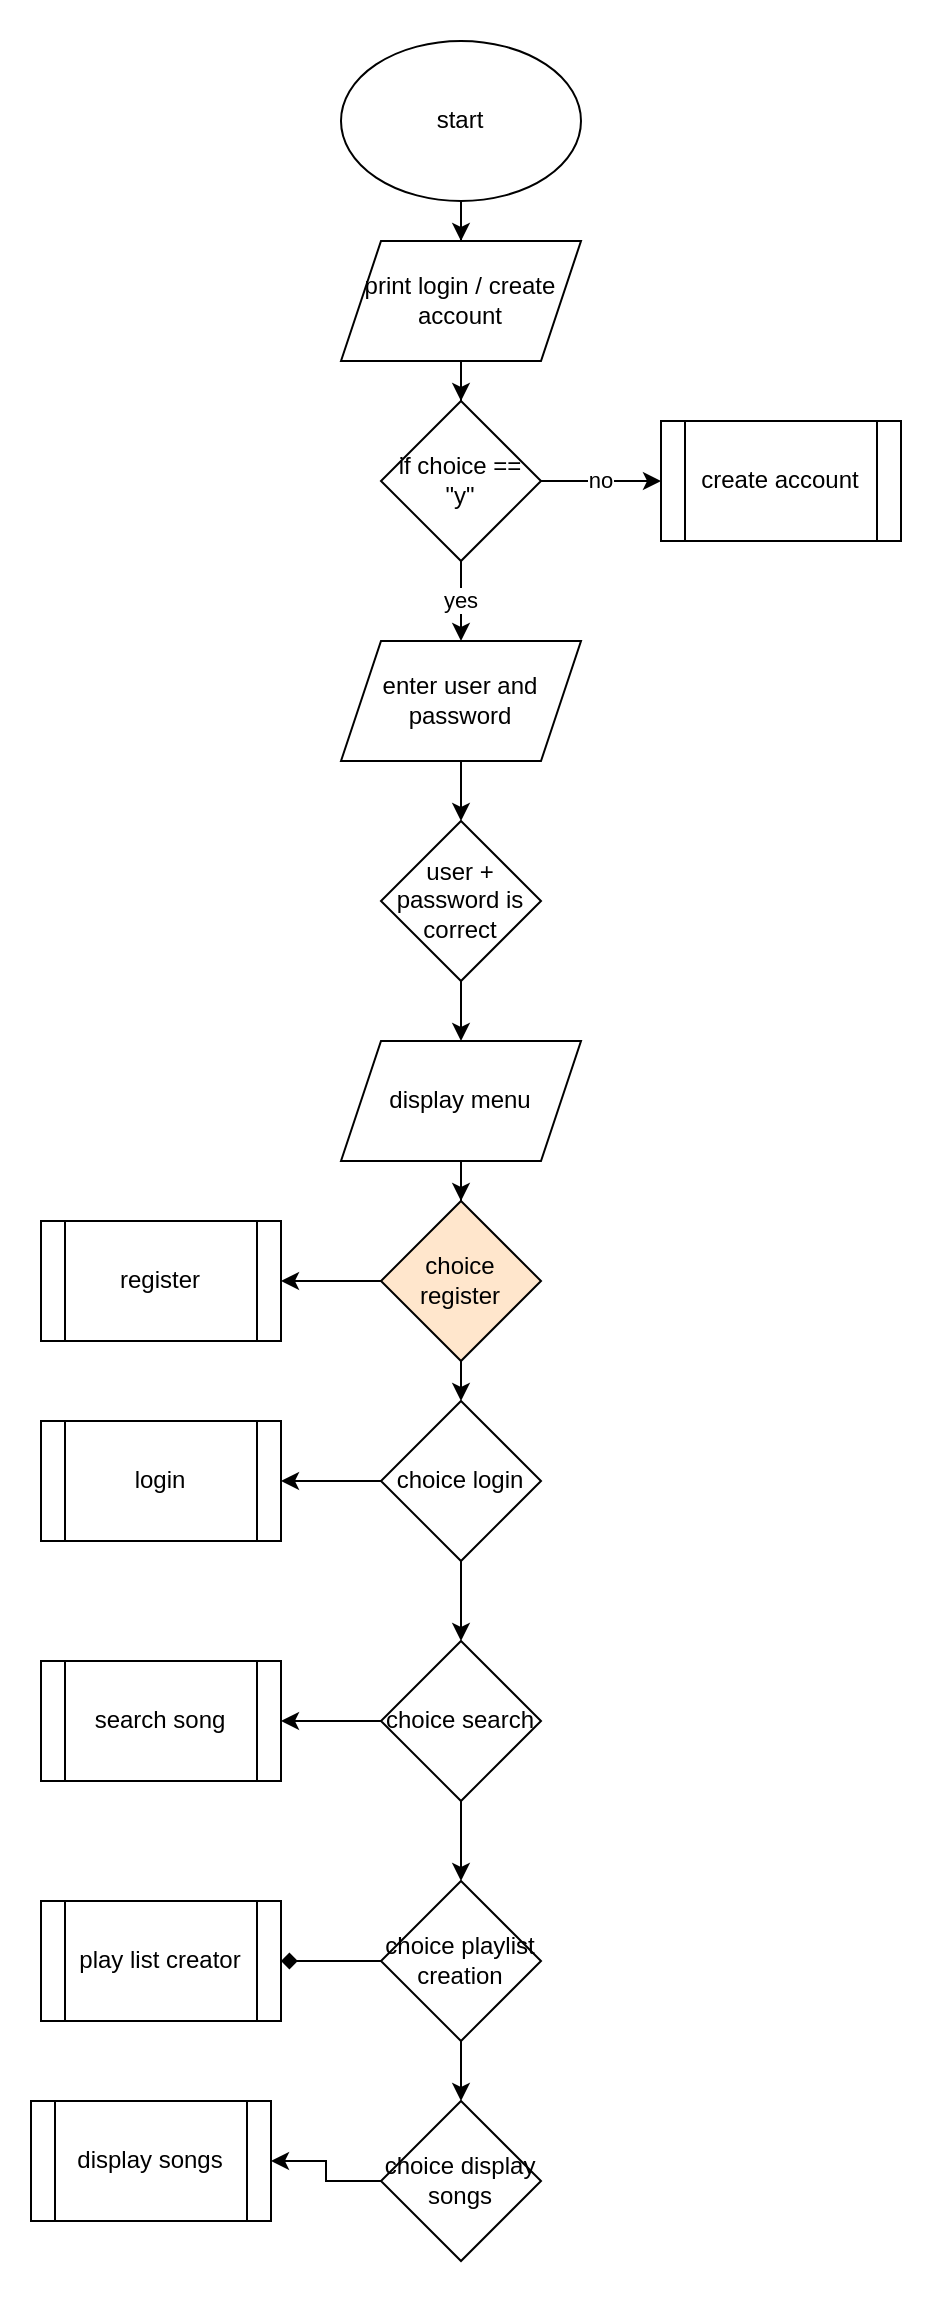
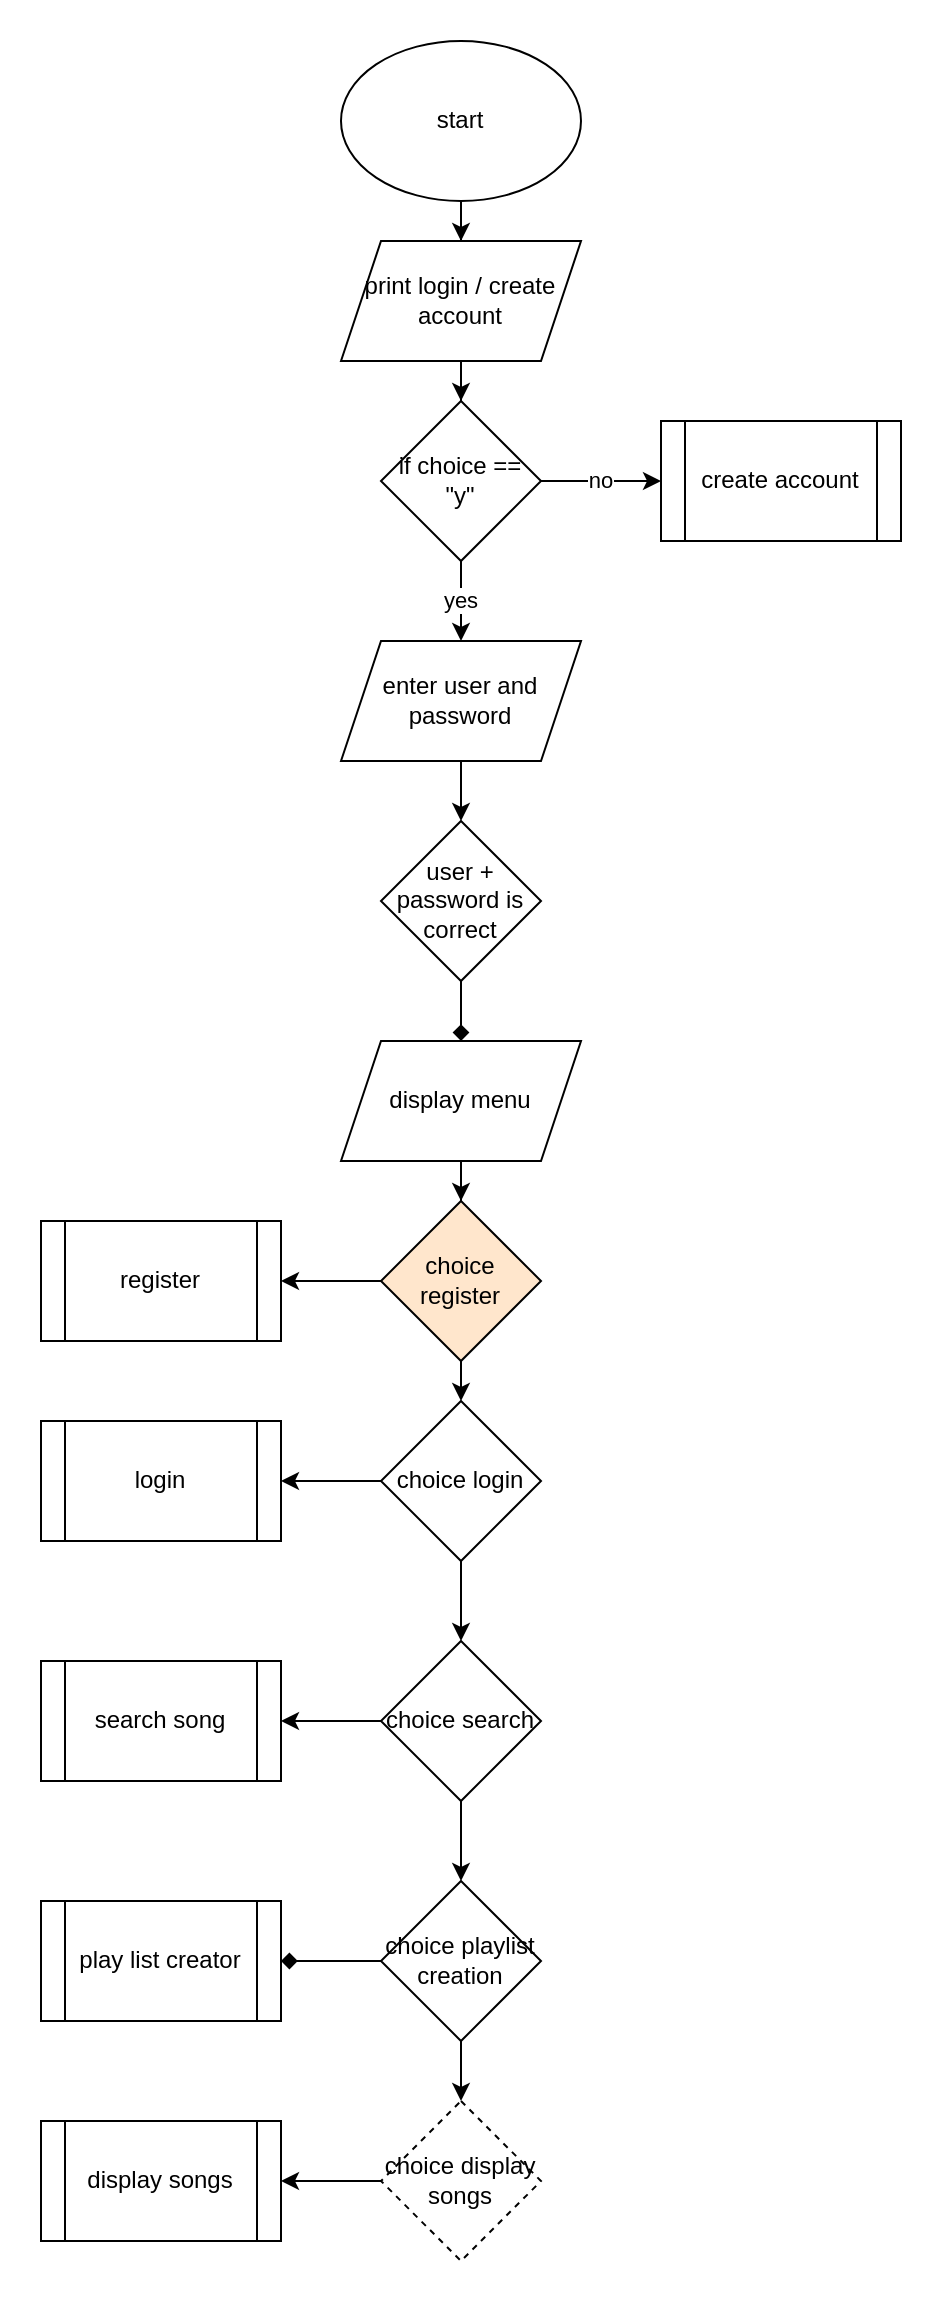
  <mxCell id="0" />
  <mxCell id="1" parent="0" />
  <mxCell id="2" style="edgeStyle=orthogonalEdgeStyle;rounded=0;orthogonalLoop=1;jettySize=auto;html=1;entryX=0.5;entryY=0;entryDx=0;entryDy=0;" edge="1" parent="1" source="3" target="5"><mxGeometry relative="1" as="geometry" /></mxCell>
  <mxCell id="3" value="start" style="ellipse;whiteSpace=wrap;html=1;" vertex="1" parent="1"><mxGeometry x="170" y="20" width="120" height="80" as="geometry" /></mxCell>
  <mxCell id="4" style="edgeStyle=orthogonalEdgeStyle;rounded=0;orthogonalLoop=1;jettySize=auto;html=1;entryX=0.5;entryY=0;entryDx=0;entryDy=0;" edge="1" parent="1" source="5" target="8"><mxGeometry relative="1" as="geometry" /></mxCell>
  <mxCell id="5" value="print login / create account" style="shape=parallelogram;perimeter=parallelogramPerimeter;whiteSpace=wrap;html=1;fixedSize=1;" vertex="1" parent="1"><mxGeometry x="170" y="120" width="120" height="60" as="geometry" /></mxCell>
  <mxCell id="6" value="yes" style="edgeStyle=orthogonalEdgeStyle;rounded=0;orthogonalLoop=1;jettySize=auto;html=1;" edge="1" parent="1" source="8"><mxGeometry relative="1" as="geometry"><mxPoint x="230" y="320" as="targetPoint" /></mxGeometry></mxCell>
  <mxCell id="7" value="no" style="edgeStyle=orthogonalEdgeStyle;rounded=0;orthogonalLoop=1;jettySize=auto;html=1;" edge="1" parent="1" source="8" target="13"><mxGeometry relative="1" as="geometry" /></mxCell>
  <mxCell id="8" value="if choice == &quot;y&quot;" style="rhombus;whiteSpace=wrap;html=1;" vertex="1" parent="1"><mxGeometry x="190" y="200" width="80" height="80" as="geometry" /></mxCell>
  <mxCell id="9" value="" style="edgeStyle=orthogonalEdgeStyle;rounded=0;orthogonalLoop=1;jettySize=auto;html=1;" edge="1" parent="1" source="10" target="12"><mxGeometry relative="1" as="geometry" /></mxCell>
  <mxCell id="10" value="enter user and password" style="shape=parallelogram;perimeter=parallelogramPerimeter;whiteSpace=wrap;html=1;fixedSize=1;" vertex="1" parent="1"><mxGeometry x="170" y="320" width="120" height="60" as="geometry" /></mxCell>
- <mxCell id="11" value="" style="edgeStyle=orthogonalEdgeStyle;rounded=0;orthogonalLoop=1;jettySize=auto;html=1;" edge="1" parent="1" source="12" target="15"><mxGeometry relative="1" as="geometry" /></mxCell>
+ <mxCell id="11" value="" style="edgeStyle=orthogonalEdgeStyle;rounded=0;orthogonalLoop=1;jettySize=auto;html=1;endArrow=diamond;" edge="1" parent="1" source="12" target="15"><mxGeometry relative="1" as="geometry" /></mxCell>
  <mxCell id="12" value="user + password is correct" style="rhombus;whiteSpace=wrap;html=1;" vertex="1" parent="1"><mxGeometry x="190" y="410" width="80" height="80" as="geometry" /></mxCell>
  <mxCell id="13" value="create account" style="shape=process;whiteSpace=wrap;html=1;backgroundOutline=1;" vertex="1" parent="1"><mxGeometry x="330" y="210" width="120" height="60" as="geometry" /></mxCell>
  <mxCell id="14" value="" style="edgeStyle=orthogonalEdgeStyle;rounded=0;orthogonalLoop=1;jettySize=auto;html=1;" edge="1" parent="1" source="15" target="18"><mxGeometry relative="1" as="geometry" /></mxCell>
  <mxCell id="15" value="display menu" style="shape=parallelogram;perimeter=parallelogramPerimeter;whiteSpace=wrap;html=1;fixedSize=1;" vertex="1" parent="1"><mxGeometry x="170" y="520" width="120" height="60" as="geometry" /></mxCell>
  <mxCell id="16" style="edgeStyle=orthogonalEdgeStyle;rounded=0;orthogonalLoop=1;jettySize=auto;html=1;exitX=0.5;exitY=1;exitDx=0;exitDy=0;entryX=0.5;entryY=0;entryDx=0;entryDy=0;" edge="1" parent="1" source="18" target="21"><mxGeometry relative="1" as="geometry" /></mxCell>
  <mxCell id="17" style="edgeStyle=orthogonalEdgeStyle;rounded=0;orthogonalLoop=1;jettySize=auto;html=1;exitX=0;exitY=0.5;exitDx=0;exitDy=0;entryX=1;entryY=0.5;entryDx=0;entryDy=0;" edge="1" parent="1" source="18" target="30"><mxGeometry relative="1" as="geometry" /></mxCell>
  <mxCell id="18" value="choice register" style="rhombus;whiteSpace=wrap;html=1;fillColor=#ffe6cc;" vertex="1" parent="1"><mxGeometry x="190" y="600" width="80" height="80" as="geometry" /></mxCell>
  <mxCell id="19" style="edgeStyle=orthogonalEdgeStyle;rounded=0;orthogonalLoop=1;jettySize=auto;html=1;exitX=0.5;exitY=1;exitDx=0;exitDy=0;entryX=0.5;entryY=0;entryDx=0;entryDy=0;" edge="1" parent="1" source="21" target="24"><mxGeometry relative="1" as="geometry" /></mxCell>
  <mxCell id="20" style="edgeStyle=orthogonalEdgeStyle;rounded=0;orthogonalLoop=1;jettySize=auto;html=1;exitX=0;exitY=0.5;exitDx=0;exitDy=0;entryX=1;entryY=0.5;entryDx=0;entryDy=0;" edge="1" parent="1" source="21" target="31"><mxGeometry relative="1" as="geometry" /></mxCell>
  <mxCell id="21" value="choice login" style="rhombus;whiteSpace=wrap;html=1;" vertex="1" parent="1"><mxGeometry x="190" y="700" width="80" height="80" as="geometry" /></mxCell>
  <mxCell id="22" style="edgeStyle=orthogonalEdgeStyle;rounded=0;orthogonalLoop=1;jettySize=auto;html=1;exitX=0.5;exitY=1;exitDx=0;exitDy=0;entryX=0.5;entryY=0;entryDx=0;entryDy=0;" edge="1" parent="1" source="24" target="27"><mxGeometry relative="1" as="geometry" /></mxCell>
  <mxCell id="23" style="edgeStyle=orthogonalEdgeStyle;rounded=0;orthogonalLoop=1;jettySize=auto;html=1;exitX=0;exitY=0.5;exitDx=0;exitDy=0;entryX=1;entryY=0.5;entryDx=0;entryDy=0;" edge="1" parent="1" source="24" target="32"><mxGeometry relative="1" as="geometry" /></mxCell>
  <mxCell id="24" value="choice search" style="rhombus;whiteSpace=wrap;html=1;" vertex="1" parent="1"><mxGeometry x="190" y="820" width="80" height="80" as="geometry" /></mxCell>
  <mxCell id="25" style="edgeStyle=orthogonalEdgeStyle;rounded=0;orthogonalLoop=1;jettySize=auto;html=1;exitX=0.5;exitY=1;exitDx=0;exitDy=0;" edge="1" parent="1" source="27" target="29"><mxGeometry relative="1" as="geometry" /></mxCell>
  <mxCell id="26" style="edgeStyle=orthogonalEdgeStyle;rounded=0;orthogonalLoop=1;jettySize=auto;html=1;exitX=0;exitY=0.5;exitDx=0;exitDy=0;entryX=1;entryY=0.5;entryDx=0;entryDy=0;endArrow=diamond;" edge="1" parent="1" source="27" target="33"><mxGeometry relative="1" as="geometry" /></mxCell>
  <mxCell id="27" value="choice playlist creation" style="rhombus;whiteSpace=wrap;html=1;" vertex="1" parent="1"><mxGeometry x="190" y="940" width="80" height="80" as="geometry" /></mxCell>
  <mxCell id="28" style="edgeStyle=orthogonalEdgeStyle;rounded=0;orthogonalLoop=1;jettySize=auto;html=1;exitX=0;exitY=0.5;exitDx=0;exitDy=0;entryX=1;entryY=0.5;entryDx=0;entryDy=0;" edge="1" parent="1" source="29" target="34"><mxGeometry relative="1" as="geometry" /></mxCell>
- <mxCell id="29" value="choice display songs" style="rhombus;whiteSpace=wrap;html=1;" vertex="1" parent="1"><mxGeometry x="190" y="1050" width="80" height="80" as="geometry" /></mxCell>
+ <mxCell id="29" value="choice display songs" style="rhombus;whiteSpace=wrap;html=1;dashed=1;" vertex="1" parent="1"><mxGeometry x="190" y="1050" width="80" height="80" as="geometry" /></mxCell>
  <mxCell id="30" value="register" style="shape=process;whiteSpace=wrap;html=1;backgroundOutline=1;" vertex="1" parent="1"><mxGeometry x="20" y="610" width="120" height="60" as="geometry" /></mxCell>
  <mxCell id="31" value="login" style="shape=process;whiteSpace=wrap;html=1;backgroundOutline=1;" vertex="1" parent="1"><mxGeometry x="20" y="710" width="120" height="60" as="geometry" /></mxCell>
  <mxCell id="32" value="search song" style="shape=process;whiteSpace=wrap;html=1;backgroundOutline=1;" vertex="1" parent="1"><mxGeometry x="20" y="830" width="120" height="60" as="geometry" /></mxCell>
  <mxCell id="33" value="play list creator" style="shape=process;whiteSpace=wrap;html=1;backgroundOutline=1;" vertex="1" parent="1"><mxGeometry x="20" y="950" width="120" height="60" as="geometry" /></mxCell>
- <mxCell id="34" value="display songs" style="shape=process;whiteSpace=wrap;html=1;backgroundOutline=1;" vertex="1" parent="1"><mxGeometry x="15" y="1050" width="120" height="60" as="geometry" /></mxCell>
+ <mxCell id="34" value="display songs" style="shape=process;whiteSpace=wrap;html=1;backgroundOutline=1;" vertex="1" parent="1"><mxGeometry x="20" y="1060" width="120" height="60" as="geometry" /></mxCell>
